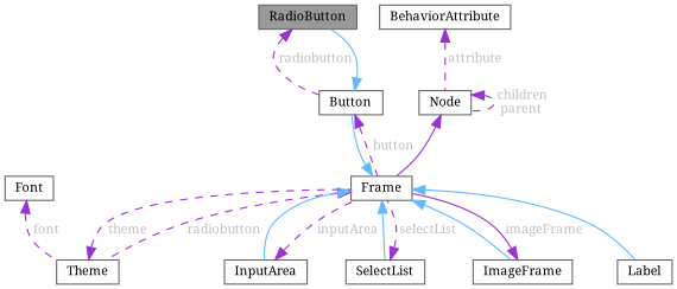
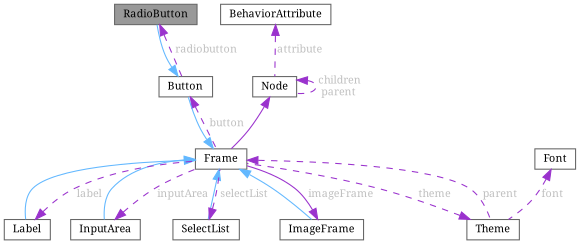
  digraph {
    fontname="Noto Serif"
    node [color=gray40 fillcolor=white fontname="Noto Serif" fontsize=10 shape=box style=filled]
    edge [color=darkorchid3 dir=back fontcolor=grey fontname="Noto Serif" fontsize=10 labelfontname=Helvetica labelfontsize=10 style=dashed]
    n1 [fillcolor=grey60 fontcolor=black height=0.2 label=RadioButton width=0.4]
    n2 [height=0.2 label=Button width=0.4]
    n3 [height=0.2 label=Frame width=0.4]
    n4 [height=0.2 label=Theme width=0.4]
    n5 [height=0.2 label=Label width=0.4]
    n6 [height=0.2 label=InputArea width=0.4]
    n7 [height=0.2 label=SelectList width=0.4]
    n8 [height=0.2 label=ImageFrame width=0.4]
    n9 [height=0.2 label="Node" width=0.4]
    n10 [height=0.2 label=BehaviorAttribute width=0.4]
    n11 [height=0.2 label=Font width=0.4]
    n1 -> n2 [label=" radiobutton"]
    n2 -> n1 [color=steelblue1 style=solid fontcolor=""]
    n2 -> n3 [label=" button"]
    n3 -> n2 [color=steelblue1 style=solid fontcolor=""]
-   n3 -> n4 [label=" radiobutton"]
+   n3 -> n4 [label=" parent"]
    n3 -> n5 [color=steelblue1 style=solid fontcolor=""]
    n3 -> n6 [color=steelblue1 style=solid fontcolor=""]
    n3 -> n7 [color=steelblue1 style=solid fontcolor=""]
    n3 -> n8 [color=steelblue1 style=solid fontcolor=""]
    n4 -> n3 [label=" theme"]
+   n5 -> n3 [label=" label"]
    n6 -> n3 [label=" inputArea"]
    n7 -> n3 [label=" selectList"]
    n8 -> n3 [label=" imageFrame" style=solid]
    n9 -> n3 [style=solid fontcolor=""]
    n9 -> n9 [label=" children\nparent"]
    n10 -> n9 [label=" attribute"]
    n11 -> n4 [label=" font"]
  }
